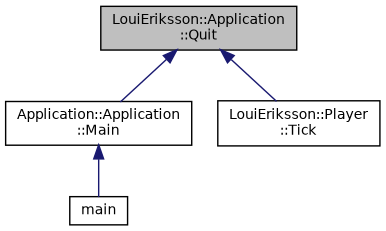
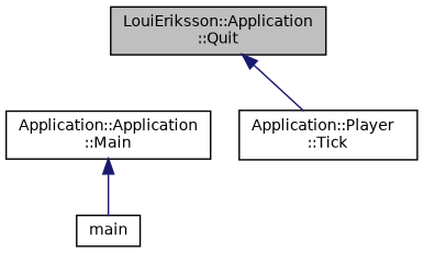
  digraph {
    rankdir=TB
    node [color=black fillcolor=white fontname=Helvetica fontsize=10 shape=record style=filled]
    edge [color=midnightblue dir=back fontname=Helvetica fontsize=10 labelfontname=Helvetica labelfontsize=10 style=solid]
    n1 [fillcolor=grey75 fontcolor=black height=0.2 label="LouiEriksson::Application\l::Quit" width=0.4]
    n2 [height=0.2 label="Application::Application\l::Main" width=0.4]
-   n3 [height=0.2 label="LouiEriksson::Player\l::Tick" width=0.4]
+   n3 [height=0.2 label="Application::Player\l::Tick" width=0.4]
    n4 [height=0.2 label=main width=0.4]
-   n1 -> n2
    n1 -> n3
    n2 -> n4
  }
